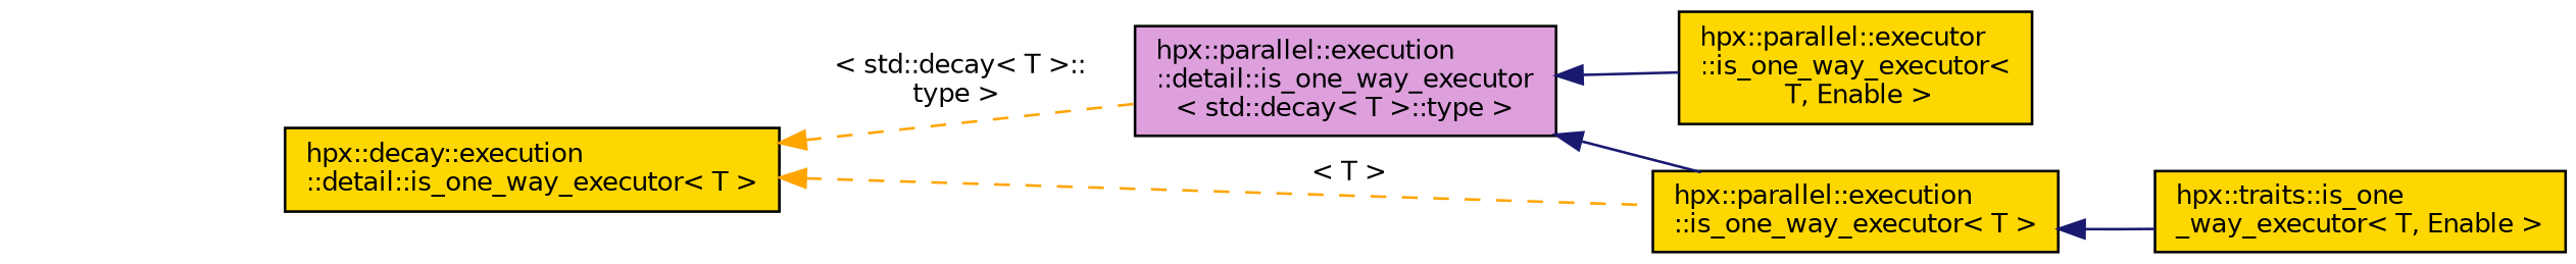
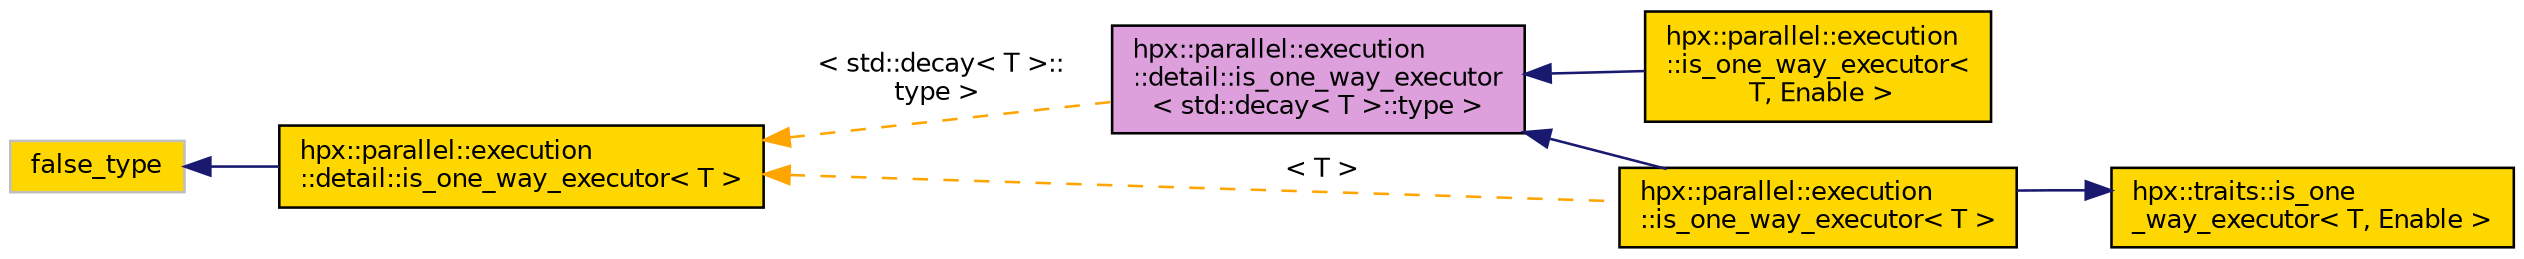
  digraph {
    rankdir=LR
    node [color=black fillcolor=gold fontname=Helvetica fontsize=10 shape=record style=filled]
    edge [color=midnightblue dir=back fontname=Helvetica fontsize=10 labelfontname=Helvetica labelfontsize=10 style=solid]
-   n1 [fontcolor=black height=0.2 label="hpx::decay::execution\l::detail::is_one_way_executor\< T \>" width=0.4]
+   n1 [fontcolor=black height=0.2 label="hpx::parallel::execution\l::detail::is_one_way_executor\< T \>" width=0.4]
    n2 [fillcolor=plum height=0.2 label="hpx::parallel::execution\l::detail::is_one_way_executor\l\< std::decay\< T \>::type \>" width=0.4]
    n3 [height=0.2 label="hpx::parallel::execution\l::is_one_way_executor\< T \>" width=0.4]
-   n4 [height=0.2 label="hpx::parallel::executor\l::is_one_way_executor\<\l T, Enable \>" width=0.4]
+   n4 [height=0.2 label="hpx::parallel::execution\l::is_one_way_executor\<\l T, Enable \>" width=0.4]
+   n5 [color=grey75 height=0.2 label=false_type width=0.4]
    n6 [height=0.2 label="hpx::traits::is_one\l_way_executor\< T, Enable \>" width=0.4]
    n1 -> n2 [color=orange label=" \< std::decay\< T \>::\ltype \>" style=dashed]
    n1 -> n3 [color=orange label=" \< T \>" style=dashed]
    n2 -> n3
    n2 -> n4
-   n3 -> n6
+   n6 -> n3
+   n5 -> n1
  }
